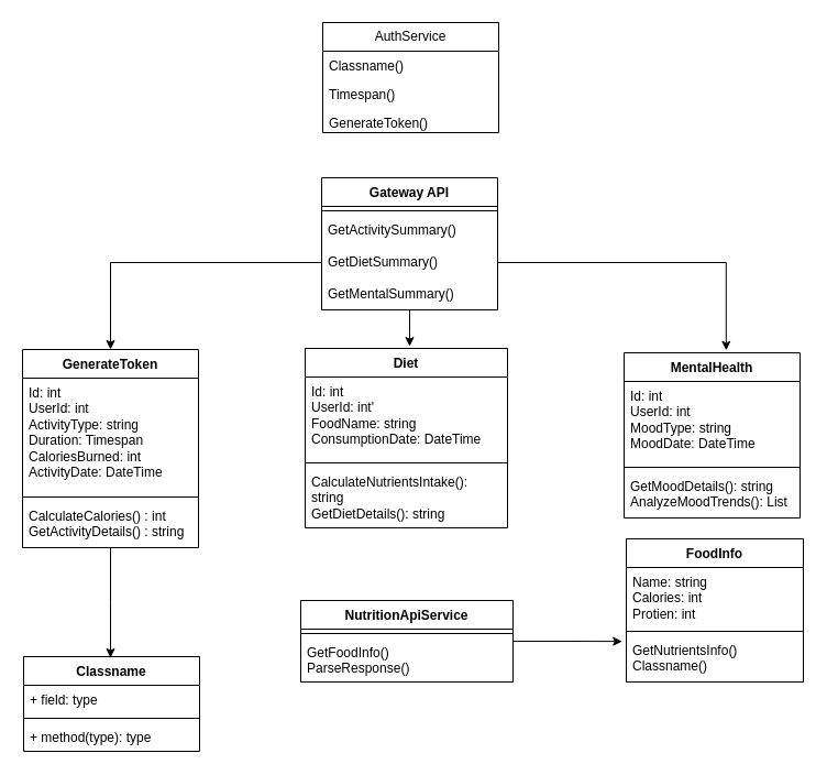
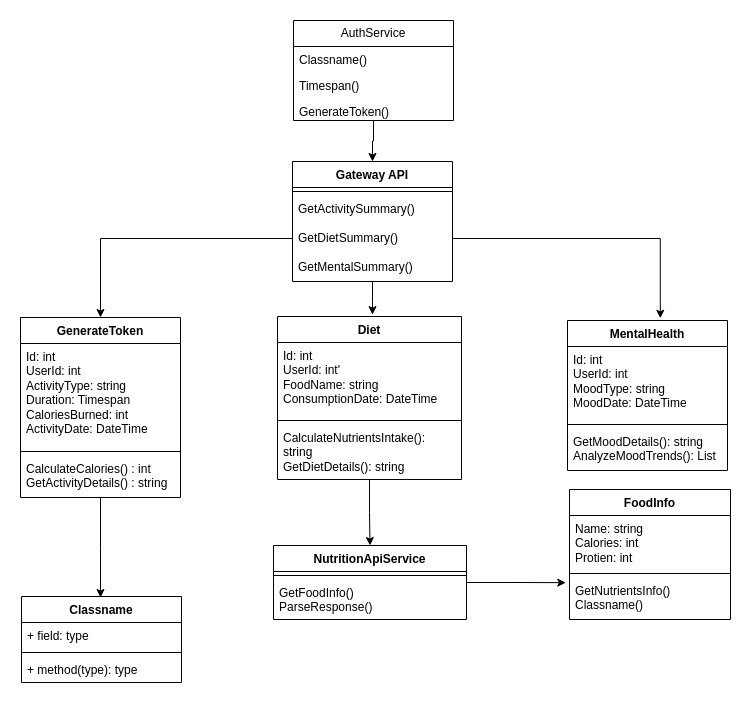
  <mxCell id="0" />
  <mxCell id="1" parent="0" />
+ <mxCell id="2" style="edgeStyle=orthogonalEdgeStyle;rounded=0;orthogonalLoop=1;jettySize=auto;html=1;entryX=0.5;entryY=0;entryDx=0;entryDy=0;" parent="1" source="3" target="8" edge="1"><mxGeometry relative="1" as="geometry" /></mxCell>
  <mxCell id="3" value="AuthService" style="swimlane;fontStyle=0;childLayout=stackLayout;horizontal=1;startSize=26;fillColor=none;horizontalStack=0;resizeParent=1;resizeParentMax=0;resizeLast=0;collapsible=1;marginBottom=0;whiteSpace=wrap;html=1;" parent="1" vertex="1"><mxGeometry x="293" y="20" width="160" height="100" as="geometry" /></mxCell>
  <mxCell id="4" value="Classname()" style="text;strokeColor=none;fillColor=none;align=left;verticalAlign=top;spacingLeft=4;spacingRight=4;overflow=hidden;rotatable=0;points=[[0,0.5],[1,0.5]];portConstraint=eastwest;whiteSpace=wrap;html=1;" parent="3" vertex="1"><mxGeometry y="26" width="160" height="26" as="geometry" /></mxCell>
  <mxCell id="5" value="Timespan()" style="text;strokeColor=none;fillColor=none;align=left;verticalAlign=top;spacingLeft=4;spacingRight=4;overflow=hidden;rotatable=0;points=[[0,0.5],[1,0.5]];portConstraint=eastwest;whiteSpace=wrap;html=1;" parent="3" vertex="1"><mxGeometry y="52" width="160" height="26" as="geometry" /></mxCell>
  <mxCell id="6" value="GenerateToken()" style="text;strokeColor=none;fillColor=none;align=left;verticalAlign=top;spacingLeft=4;spacingRight=4;overflow=hidden;rotatable=0;points=[[0,0.5],[1,0.5]];portConstraint=eastwest;whiteSpace=wrap;html=1;" parent="3" vertex="1"><mxGeometry y="78" width="160" height="22" as="geometry" /></mxCell>
  <mxCell id="7" style="edgeStyle=orthogonalEdgeStyle;rounded=0;orthogonalLoop=1;jettySize=auto;html=1;" edge="1" parent="1" source="8"><mxGeometry relative="1" as="geometry"><mxPoint x="372" y="314.143" as="targetPoint" /></mxGeometry></mxCell>
  <mxCell id="8" value="Gateway API" style="swimlane;fontStyle=1;align=center;verticalAlign=top;childLayout=stackLayout;horizontal=1;startSize=26;horizontalStack=0;resizeParent=1;resizeParentMax=0;resizeLast=0;collapsible=1;marginBottom=0;whiteSpace=wrap;html=1;" parent="1" vertex="1"><mxGeometry x="292" y="161" width="160" height="120" as="geometry" /></mxCell>
  <mxCell id="9" value="" style="line;strokeWidth=1;fillColor=none;align=left;verticalAlign=middle;spacingTop=-1;spacingLeft=3;spacingRight=3;rotatable=0;labelPosition=right;points=[];portConstraint=eastwest;strokeColor=inherit;" parent="8" vertex="1"><mxGeometry y="26" width="160" height="8" as="geometry" /></mxCell>
  <mxCell id="10" value="GetActivitySummary()&lt;div&gt;&lt;br&gt;&lt;div&gt;GetDietSummary()&lt;/div&gt;&lt;div&gt;&lt;br&gt;&lt;/div&gt;&lt;div&gt;GetMentalSummary()&lt;/div&gt;&lt;/div&gt;" style="text;strokeColor=none;fillColor=none;align=left;verticalAlign=top;spacingLeft=4;spacingRight=4;overflow=hidden;rotatable=0;points=[[0,0.5],[1,0.5]];portConstraint=eastwest;whiteSpace=wrap;html=1;" parent="8" vertex="1"><mxGeometry y="34" width="160" height="86" as="geometry" /></mxCell>
  <mxCell id="11" style="edgeStyle=orthogonalEdgeStyle;rounded=0;orthogonalLoop=1;jettySize=auto;html=1;" edge="1" parent="1" source="12"><mxGeometry relative="1" as="geometry"><mxPoint x="100" y="597" as="targetPoint" /></mxGeometry></mxCell>
  <mxCell id="12" value="GenerateToken" style="swimlane;fontStyle=1;align=center;verticalAlign=top;childLayout=stackLayout;horizontal=1;startSize=26;horizontalStack=0;resizeParent=1;resizeParentMax=0;resizeLast=0;collapsible=1;marginBottom=0;whiteSpace=wrap;html=1;" parent="1" vertex="1"><mxGeometry x="20" y="317" width="160" height="180" as="geometry" /></mxCell>
  <mxCell id="13" value="Id: int&lt;div&gt;&lt;div&gt;UserId: int&lt;/div&gt;&lt;div&gt;ActivityType: string&lt;/div&gt;&lt;div&gt;Duration: Timespan&lt;/div&gt;&lt;div&gt;CaloriesBurned: int&lt;/div&gt;&lt;div&gt;ActivityDate: DateTime&lt;/div&gt;&lt;/div&gt;" style="text;strokeColor=none;fillColor=none;align=left;verticalAlign=top;spacingLeft=4;spacingRight=4;overflow=hidden;rotatable=0;points=[[0,0.5],[1,0.5]];portConstraint=eastwest;whiteSpace=wrap;html=1;" parent="12" vertex="1"><mxGeometry y="26" width="160" height="104" as="geometry" /></mxCell>
  <mxCell id="14" value="" style="line;strokeWidth=1;fillColor=none;align=left;verticalAlign=middle;spacingTop=-1;spacingLeft=3;spacingRight=3;rotatable=0;labelPosition=right;points=[];portConstraint=eastwest;strokeColor=inherit;" parent="12" vertex="1"><mxGeometry y="130" width="160" height="8" as="geometry" /></mxCell>
  <mxCell id="15" value="CalculateCalories() : int&lt;div&gt;GetActivityDetails() : string&lt;br&gt;&lt;div&gt;&lt;br&gt;&lt;/div&gt;&lt;/div&gt;" style="text;strokeColor=none;fillColor=none;align=left;verticalAlign=top;spacingLeft=4;spacingRight=4;overflow=hidden;rotatable=0;points=[[0,0.5],[1,0.5]];portConstraint=eastwest;whiteSpace=wrap;html=1;" parent="12" vertex="1"><mxGeometry y="138" width="160" height="42" as="geometry" /></mxCell>
+ <mxCell id="16" style="edgeStyle=orthogonalEdgeStyle;rounded=0;orthogonalLoop=1;jettySize=auto;html=1;entryX=0.5;entryY=0;entryDx=0;entryDy=0;" edge="1" parent="1" source="17" target="25"><mxGeometry relative="1" as="geometry" /></mxCell>
  <mxCell id="17" value="Diet" style="swimlane;fontStyle=1;align=center;verticalAlign=top;childLayout=stackLayout;horizontal=1;startSize=26;horizontalStack=0;resizeParent=1;resizeParentMax=0;resizeLast=0;collapsible=1;marginBottom=0;whiteSpace=wrap;html=1;" parent="1" vertex="1"><mxGeometry x="277" y="316" width="184" height="163" as="geometry" /></mxCell>
  <mxCell id="18" value="Id: int&lt;div&gt;UserId: int'&lt;/div&gt;&lt;div&gt;FoodName: string&lt;/div&gt;&lt;div&gt;ConsumptionDate: DateTime&lt;/div&gt;" style="text;strokeColor=none;fillColor=none;align=left;verticalAlign=top;spacingLeft=4;spacingRight=4;overflow=hidden;rotatable=0;points=[[0,0.5],[1,0.5]];portConstraint=eastwest;whiteSpace=wrap;html=1;" parent="17" vertex="1"><mxGeometry y="26" width="184" height="74" as="geometry" /></mxCell>
  <mxCell id="19" value="" style="line;strokeWidth=1;fillColor=none;align=left;verticalAlign=middle;spacingTop=-1;spacingLeft=3;spacingRight=3;rotatable=0;labelPosition=right;points=[];portConstraint=eastwest;strokeColor=inherit;" parent="17" vertex="1"><mxGeometry y="100" width="184" height="8" as="geometry" /></mxCell>
  <mxCell id="20" value="CalculateNutrientsIntake(): string&lt;div&gt;GetDietDetails(): string&lt;/div&gt;" style="text;strokeColor=none;fillColor=none;align=left;verticalAlign=top;spacingLeft=4;spacingRight=4;overflow=hidden;rotatable=0;points=[[0,0.5],[1,0.5]];portConstraint=eastwest;whiteSpace=wrap;html=1;" parent="17" vertex="1"><mxGeometry y="108" width="184" height="55" as="geometry" /></mxCell>
  <mxCell id="21" value="MentalHealth" style="swimlane;fontStyle=1;align=center;verticalAlign=top;childLayout=stackLayout;horizontal=1;startSize=26;horizontalStack=0;resizeParent=1;resizeParentMax=0;resizeLast=0;collapsible=1;marginBottom=0;whiteSpace=wrap;html=1;" parent="1" vertex="1"><mxGeometry x="567" y="320" width="160" height="150" as="geometry" /></mxCell>
  <mxCell id="22" value="Id: int&lt;div&gt;UserId: int&lt;/div&gt;&lt;div&gt;MoodType: string&lt;/div&gt;&lt;div&gt;MoodDate: DateTime&lt;/div&gt;" style="text;strokeColor=none;fillColor=none;align=left;verticalAlign=top;spacingLeft=4;spacingRight=4;overflow=hidden;rotatable=0;points=[[0,0.5],[1,0.5]];portConstraint=eastwest;whiteSpace=wrap;html=1;" parent="21" vertex="1"><mxGeometry y="26" width="160" height="74" as="geometry" /></mxCell>
  <mxCell id="23" value="" style="line;strokeWidth=1;fillColor=none;align=left;verticalAlign=middle;spacingTop=-1;spacingLeft=3;spacingRight=3;rotatable=0;labelPosition=right;points=[];portConstraint=eastwest;strokeColor=inherit;" parent="21" vertex="1"><mxGeometry y="100" width="160" height="8" as="geometry" /></mxCell>
  <mxCell id="24" value="GetMoodDetails(): string&lt;div&gt;AnalyzeMoodTrends(): List&lt;br&gt;&lt;div&gt;&lt;br&gt;&lt;/div&gt;&lt;/div&gt;" style="text;strokeColor=none;fillColor=none;align=left;verticalAlign=top;spacingLeft=4;spacingRight=4;overflow=hidden;rotatable=0;points=[[0,0.5],[1,0.5]];portConstraint=eastwest;whiteSpace=wrap;html=1;" parent="21" vertex="1"><mxGeometry y="108" width="160" height="42" as="geometry" /></mxCell>
  <mxCell id="25" value="NutritionApiService" style="swimlane;fontStyle=1;align=center;verticalAlign=top;childLayout=stackLayout;horizontal=1;startSize=26;horizontalStack=0;resizeParent=1;resizeParentMax=0;resizeLast=0;collapsible=1;marginBottom=0;whiteSpace=wrap;html=1;" parent="1" vertex="1"><mxGeometry x="273" y="545" width="193" height="74" as="geometry" /></mxCell>
  <mxCell id="26" value="" style="line;strokeWidth=1;fillColor=none;align=left;verticalAlign=middle;spacingTop=-1;spacingLeft=3;spacingRight=3;rotatable=0;labelPosition=right;points=[];portConstraint=eastwest;strokeColor=inherit;" parent="25" vertex="1"><mxGeometry y="26" width="193" height="8" as="geometry" /></mxCell>
  <mxCell id="27" value="GetFoodInfo()&lt;div&gt;ParseResponse()&lt;/div&gt;" style="text;strokeColor=none;fillColor=none;align=left;verticalAlign=top;spacingLeft=4;spacingRight=4;overflow=hidden;rotatable=0;points=[[0,0.5],[1,0.5]];portConstraint=eastwest;whiteSpace=wrap;html=1;" parent="25" vertex="1"><mxGeometry y="34" width="193" height="40" as="geometry" /></mxCell>
  <mxCell id="28" value="FoodInfo" style="swimlane;fontStyle=1;align=center;verticalAlign=top;childLayout=stackLayout;horizontal=1;startSize=26;horizontalStack=0;resizeParent=1;resizeParentMax=0;resizeLast=0;collapsible=1;marginBottom=0;whiteSpace=wrap;html=1;" parent="1" vertex="1"><mxGeometry x="569" y="489" width="161" height="130" as="geometry" /></mxCell>
  <mxCell id="29" value="Name: string&lt;div&gt;Calories: int&lt;/div&gt;&lt;div&gt;Protien: int&lt;/div&gt;" style="text;strokeColor=none;fillColor=none;align=left;verticalAlign=top;spacingLeft=4;spacingRight=4;overflow=hidden;rotatable=0;points=[[0,0.5],[1,0.5]];portConstraint=eastwest;whiteSpace=wrap;html=1;" parent="28" vertex="1"><mxGeometry y="26" width="161" height="54" as="geometry" /></mxCell>
  <mxCell id="30" value="" style="line;strokeWidth=1;fillColor=none;align=left;verticalAlign=middle;spacingTop=-1;spacingLeft=3;spacingRight=3;rotatable=0;labelPosition=right;points=[];portConstraint=eastwest;strokeColor=inherit;" parent="28" vertex="1"><mxGeometry y="80" width="161" height="8" as="geometry" /></mxCell>
  <mxCell id="31" value="GetNutrientsInfo()&lt;div&gt;Classname()&lt;br&gt;&lt;div&gt;&lt;br&gt;&lt;/div&gt;&lt;/div&gt;" style="text;strokeColor=none;fillColor=none;align=left;verticalAlign=top;spacingLeft=4;spacingRight=4;overflow=hidden;rotatable=0;points=[[0,0.5],[1,0.5]];portConstraint=eastwest;whiteSpace=wrap;html=1;" parent="28" vertex="1"><mxGeometry y="88" width="161" height="42" as="geometry" /></mxCell>
  <mxCell id="32" style="edgeStyle=orthogonalEdgeStyle;rounded=0;orthogonalLoop=1;jettySize=auto;html=1;entryX=0.5;entryY=0;entryDx=0;entryDy=0;" parent="1" source="10" target="12" edge="1"><mxGeometry relative="1" as="geometry" /></mxCell>
  <mxCell id="33" style="edgeStyle=orthogonalEdgeStyle;rounded=0;orthogonalLoop=1;jettySize=auto;html=1;entryX=0.58;entryY=-0.015;entryDx=0;entryDy=0;entryPerimeter=0;" parent="1" source="10" target="21" edge="1"><mxGeometry relative="1" as="geometry" /></mxCell>
  <mxCell id="34" style="edgeStyle=orthogonalEdgeStyle;rounded=0;orthogonalLoop=1;jettySize=auto;html=1;entryX=-0.023;entryY=0.123;entryDx=0;entryDy=0;entryPerimeter=0;" edge="1" parent="1" source="25" target="31"><mxGeometry relative="1" as="geometry" /></mxCell>
  <mxCell id="35" value="Classname" style="swimlane;fontStyle=1;align=center;verticalAlign=top;childLayout=stackLayout;horizontal=1;startSize=26;horizontalStack=0;resizeParent=1;resizeParentMax=0;resizeLast=0;collapsible=1;marginBottom=0;whiteSpace=wrap;html=1;" vertex="1" parent="1"><mxGeometry x="21" y="596" width="160" height="86" as="geometry" /></mxCell>
  <mxCell id="36" value="+ field: type" style="text;strokeColor=none;fillColor=none;align=left;verticalAlign=top;spacingLeft=4;spacingRight=4;overflow=hidden;rotatable=0;points=[[0,0.5],[1,0.5]];portConstraint=eastwest;whiteSpace=wrap;html=1;" vertex="1" parent="35"><mxGeometry y="26" width="160" height="26" as="geometry" /></mxCell>
  <mxCell id="37" value="" style="line;strokeWidth=1;fillColor=none;align=left;verticalAlign=middle;spacingTop=-1;spacingLeft=3;spacingRight=3;rotatable=0;labelPosition=right;points=[];portConstraint=eastwest;strokeColor=inherit;" vertex="1" parent="35"><mxGeometry y="52" width="160" height="8" as="geometry" /></mxCell>
  <mxCell id="38" value="+ method(type): type" style="text;strokeColor=none;fillColor=none;align=left;verticalAlign=top;spacingLeft=4;spacingRight=4;overflow=hidden;rotatable=0;points=[[0,0.5],[1,0.5]];portConstraint=eastwest;whiteSpace=wrap;html=1;" vertex="1" parent="35"><mxGeometry y="60" width="160" height="26" as="geometry" /></mxCell>
